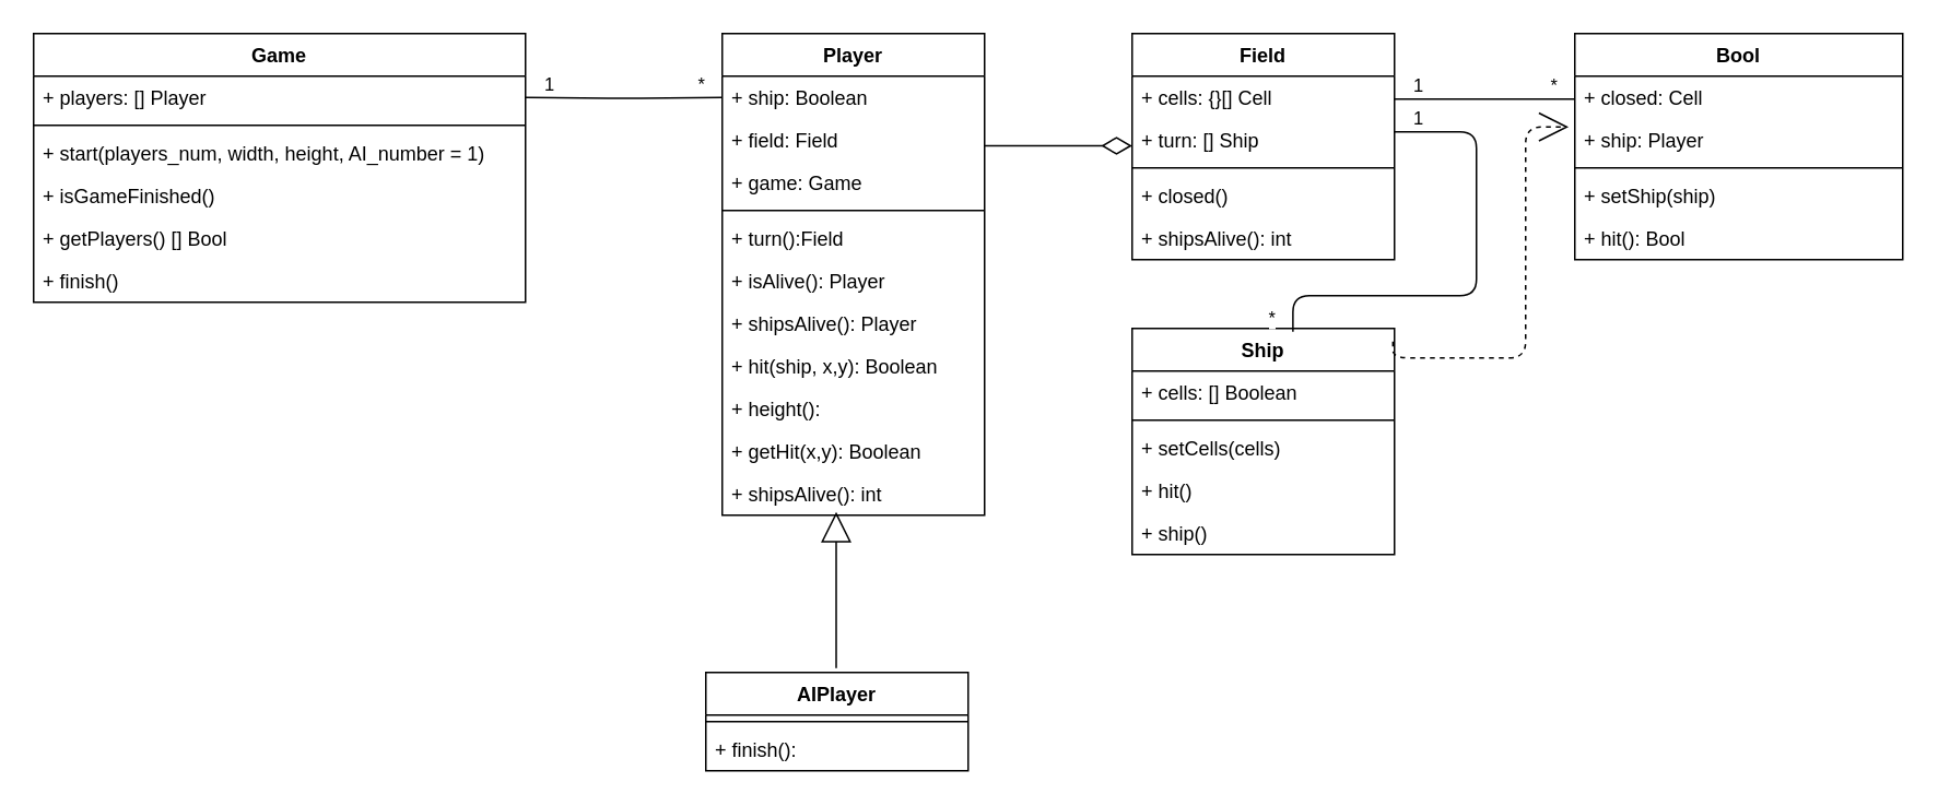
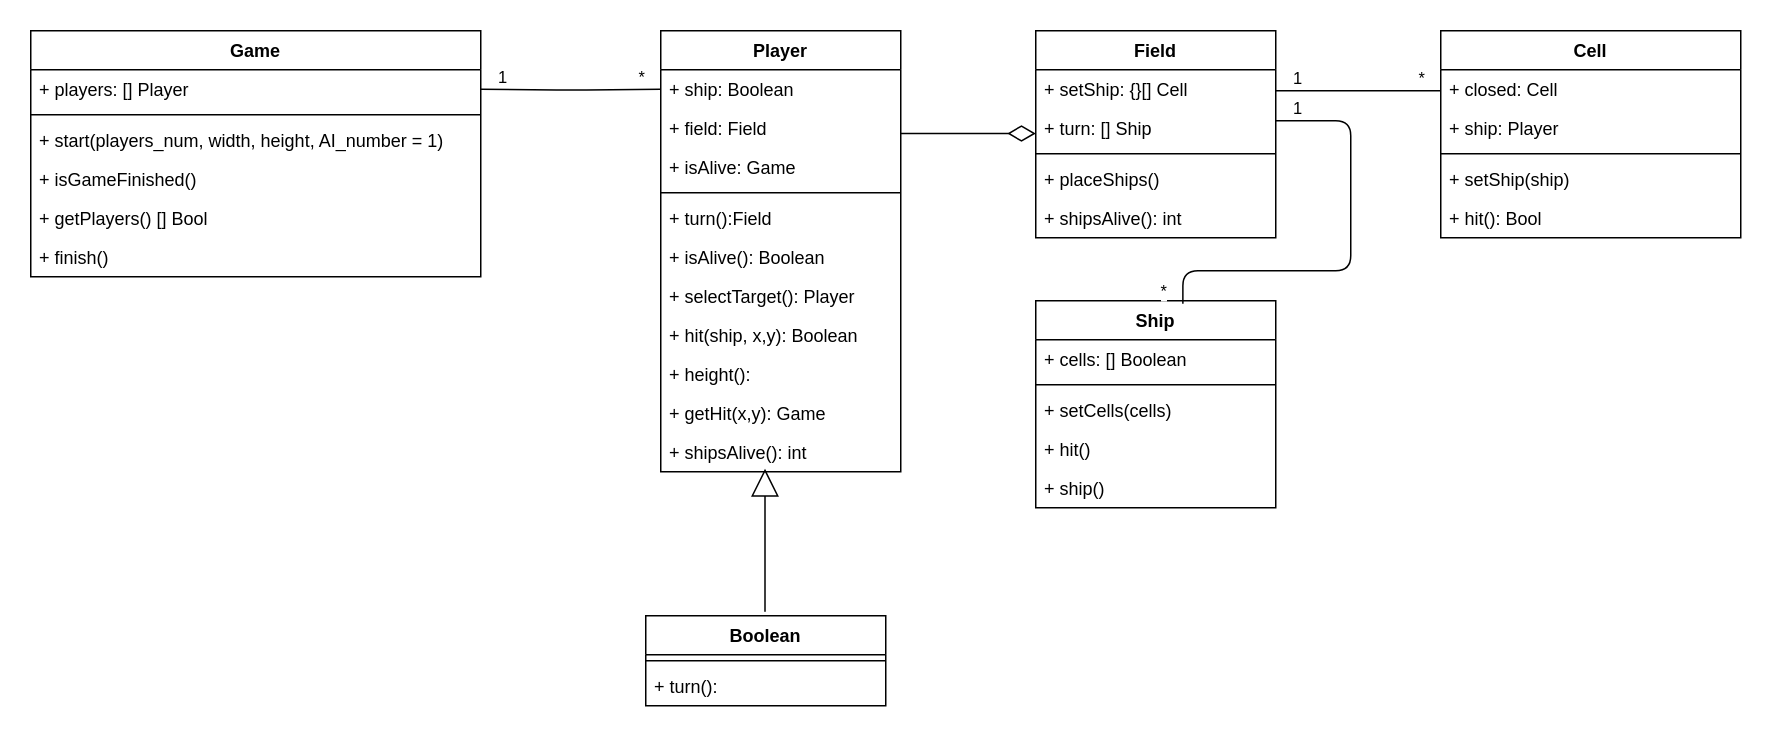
  <mxCell id="0" />
  <mxCell id="1" parent="0" />
  <mxCell id="2" value="Game" style="swimlane;fontStyle=1;align=center;verticalAlign=top;childLayout=stackLayout;horizontal=1;startSize=26;horizontalStack=0;resizeParent=1;resizeParentMax=0;resizeLast=0;collapsible=1;marginBottom=0;" parent="1" vertex="1"><mxGeometry x="20" y="20" width="300" height="164" as="geometry"><mxRectangle x="-130" y="293" width="100" height="26" as="alternateBounds" /></mxGeometry></mxCell>
  <mxCell id="3" value="+ players: [] Player&#10;" style="text;strokeColor=none;fillColor=none;align=left;verticalAlign=top;spacingLeft=4;spacingRight=4;overflow=hidden;rotatable=0;points=[[0,0.5],[1,0.5]];portConstraint=eastwest;" parent="2" vertex="1"><mxGeometry y="26" width="300" height="26" as="geometry" /></mxCell>
  <mxCell id="4" value="" style="line;strokeWidth=1;fillColor=none;align=left;verticalAlign=middle;spacingTop=-1;spacingLeft=3;spacingRight=3;rotatable=0;labelPosition=right;points=[];portConstraint=eastwest;" parent="2" vertex="1"><mxGeometry y="52" width="300" height="8" as="geometry" /></mxCell>
  <mxCell id="5" value="+ start(players_num, width, height, AI_number = 1)" style="text;strokeColor=none;fillColor=none;align=left;verticalAlign=top;spacingLeft=4;spacingRight=4;overflow=hidden;rotatable=0;points=[[0,0.5],[1,0.5]];portConstraint=eastwest;" parent="2" vertex="1"><mxGeometry y="60" width="300" height="26" as="geometry" /></mxCell>
  <mxCell id="6" value="+ isGameFinished()" style="text;strokeColor=none;fillColor=none;align=left;verticalAlign=top;spacingLeft=4;spacingRight=4;overflow=hidden;rotatable=0;points=[[0,0.5],[1,0.5]];portConstraint=eastwest;" parent="2" vertex="1"><mxGeometry y="86" width="300" height="26" as="geometry" /></mxCell>
  <mxCell id="7" value="+ getPlayers() [] Bool" style="text;strokeColor=none;fillColor=none;align=left;verticalAlign=top;spacingLeft=4;spacingRight=4;overflow=hidden;rotatable=0;points=[[0,0.5],[1,0.5]];portConstraint=eastwest;" parent="2" vertex="1"><mxGeometry y="112" width="300" height="26" as="geometry" /></mxCell>
  <mxCell id="8" value="+ finish()" style="text;strokeColor=none;fillColor=none;align=left;verticalAlign=top;spacingLeft=4;spacingRight=4;overflow=hidden;rotatable=0;points=[[0,0.5],[1,0.5]];portConstraint=eastwest;" parent="2" vertex="1"><mxGeometry y="138" width="300" height="26" as="geometry" /></mxCell>
  <mxCell id="9" value="Player" style="swimlane;fontStyle=1;align=center;verticalAlign=top;childLayout=stackLayout;horizontal=1;startSize=26;horizontalStack=0;resizeParent=1;resizeParentMax=0;resizeLast=0;collapsible=1;marginBottom=0;" parent="1" vertex="1"><mxGeometry x="440" y="20" width="160" height="294" as="geometry"><mxRectangle x="-130" y="293" width="100" height="26" as="alternateBounds" /></mxGeometry></mxCell>
  <mxCell id="10" value="+ ship: Boolean&#10;" style="text;strokeColor=none;fillColor=none;align=left;verticalAlign=top;spacingLeft=4;spacingRight=4;overflow=hidden;rotatable=0;points=[[0,0.5],[1,0.5]];portConstraint=eastwest;" parent="9" vertex="1"><mxGeometry y="26" width="160" height="26" as="geometry" /></mxCell>
  <mxCell id="11" value="+ field: Field" style="text;strokeColor=none;fillColor=none;align=left;verticalAlign=top;spacingLeft=4;spacingRight=4;overflow=hidden;rotatable=0;points=[[0,0.5],[1,0.5]];portConstraint=eastwest;" parent="9" vertex="1"><mxGeometry y="52" width="160" height="26" as="geometry" /></mxCell>
- <mxCell id="12" value="+ game: Game" style="text;strokeColor=none;fillColor=none;align=left;verticalAlign=top;spacingLeft=4;spacingRight=4;overflow=hidden;rotatable=0;points=[[0,0.5],[1,0.5]];portConstraint=eastwest;" parent="9" vertex="1"><mxGeometry y="78" width="160" height="26" as="geometry" /></mxCell>
+ <mxCell id="12" value="+ isAlive: Game" style="text;strokeColor=none;fillColor=none;align=left;verticalAlign=top;spacingLeft=4;spacingRight=4;overflow=hidden;rotatable=0;points=[[0,0.5],[1,0.5]];portConstraint=eastwest;" parent="9" vertex="1"><mxGeometry y="78" width="160" height="26" as="geometry" /></mxCell>
  <mxCell id="13" value="" style="line;strokeWidth=1;fillColor=none;align=left;verticalAlign=middle;spacingTop=-1;spacingLeft=3;spacingRight=3;rotatable=0;labelPosition=right;points=[];portConstraint=eastwest;" parent="9" vertex="1"><mxGeometry y="104" width="160" height="8" as="geometry" /></mxCell>
  <mxCell id="14" value="+ turn():Field" style="text;strokeColor=none;fillColor=none;align=left;verticalAlign=top;spacingLeft=4;spacingRight=4;overflow=hidden;rotatable=0;points=[[0,0.5],[1,0.5]];portConstraint=eastwest;" parent="9" vertex="1"><mxGeometry y="112" width="160" height="26" as="geometry" /></mxCell>
- <mxCell id="15" value="+ isAlive(): Player" style="text;strokeColor=none;fillColor=none;align=left;verticalAlign=top;spacingLeft=4;spacingRight=4;overflow=hidden;rotatable=0;points=[[0,0.5],[1,0.5]];portConstraint=eastwest;" parent="9" vertex="1"><mxGeometry y="138" width="160" height="26" as="geometry" /></mxCell>
- <mxCell id="16" value="+ shipsAlive(): Player" style="text;strokeColor=none;fillColor=none;align=left;verticalAlign=top;spacingLeft=4;spacingRight=4;overflow=hidden;rotatable=0;points=[[0,0.5],[1,0.5]];portConstraint=eastwest;" parent="9" vertex="1"><mxGeometry y="164" width="160" height="26" as="geometry" /></mxCell>
+ <mxCell id="15" value="+ isAlive(): Boolean" style="text;strokeColor=none;fillColor=none;align=left;verticalAlign=top;spacingLeft=4;spacingRight=4;overflow=hidden;rotatable=0;points=[[0,0.5],[1,0.5]];portConstraint=eastwest;" parent="9" vertex="1"><mxGeometry y="138" width="160" height="26" as="geometry" /></mxCell>
+ <mxCell id="16" value="+ selectTarget(): Player" style="text;strokeColor=none;fillColor=none;align=left;verticalAlign=top;spacingLeft=4;spacingRight=4;overflow=hidden;rotatable=0;points=[[0,0.5],[1,0.5]];portConstraint=eastwest;" parent="9" vertex="1"><mxGeometry y="164" width="160" height="26" as="geometry" /></mxCell>
  <mxCell id="17" value="+ hit(ship, x,y): Boolean" style="text;strokeColor=none;fillColor=none;align=left;verticalAlign=top;spacingLeft=4;spacingRight=4;overflow=hidden;rotatable=0;points=[[0,0.5],[1,0.5]];portConstraint=eastwest;" parent="9" vertex="1"><mxGeometry y="190" width="160" height="26" as="geometry" /></mxCell>
  <mxCell id="18" value="+ height():" style="text;strokeColor=none;fillColor=none;align=left;verticalAlign=top;spacingLeft=4;spacingRight=4;overflow=hidden;rotatable=0;points=[[0,0.5],[1,0.5]];portConstraint=eastwest;" parent="9" vertex="1"><mxGeometry y="216" width="160" height="26" as="geometry" /></mxCell>
- <mxCell id="19" value="+ getHit(x,y): Boolean" style="text;strokeColor=none;fillColor=none;align=left;verticalAlign=top;spacingLeft=4;spacingRight=4;overflow=hidden;rotatable=0;points=[[0,0.5],[1,0.5]];portConstraint=eastwest;" parent="9" vertex="1"><mxGeometry y="242" width="160" height="26" as="geometry" /></mxCell>
+ <mxCell id="19" value="+ getHit(x,y): Game" style="text;strokeColor=none;fillColor=none;align=left;verticalAlign=top;spacingLeft=4;spacingRight=4;overflow=hidden;rotatable=0;points=[[0,0.5],[1,0.5]];portConstraint=eastwest;" parent="9" vertex="1"><mxGeometry y="242" width="160" height="26" as="geometry" /></mxCell>
  <mxCell id="20" value="+ shipsAlive(): int" style="text;strokeColor=none;fillColor=none;align=left;verticalAlign=top;spacingLeft=4;spacingRight=4;overflow=hidden;rotatable=0;points=[[0,0.5],[1,0.5]];portConstraint=eastwest;" parent="9" vertex="1"><mxGeometry y="268" width="160" height="26" as="geometry" /></mxCell>
  <mxCell id="21" value="" style="endArrow=none;html=1;edgeStyle=orthogonalEdgeStyle;entryX=0;entryY=0.5;entryDx=0;entryDy=0;" parent="1" target="10" edge="1"><mxGeometry relative="1" as="geometry"><mxPoint x="320" y="59" as="sourcePoint" /><mxPoint x="430" y="60" as="targetPoint" /></mxGeometry></mxCell>
  <mxCell id="22" value="1" style="edgeLabel;resizable=0;html=1;align=left;verticalAlign=bottom;" parent="21" connectable="0" vertex="1"><mxGeometry x="-1" relative="1" as="geometry"><mxPoint x="10" as="offset" /></mxGeometry></mxCell>
  <mxCell id="23" value="*" style="edgeLabel;resizable=0;html=1;align=right;verticalAlign=bottom;" parent="21" connectable="0" vertex="1"><mxGeometry x="1" relative="1" as="geometry"><mxPoint x="-10" as="offset" /></mxGeometry></mxCell>
  <mxCell id="24" value="Field" style="swimlane;fontStyle=1;align=center;verticalAlign=top;childLayout=stackLayout;horizontal=1;startSize=26;horizontalStack=0;resizeParent=1;resizeParentMax=0;resizeLast=0;collapsible=1;marginBottom=0;" parent="1" vertex="1"><mxGeometry x="690" y="20" width="160" height="138" as="geometry"><mxRectangle x="-130" y="293" width="100" height="26" as="alternateBounds" /></mxGeometry></mxCell>
- <mxCell id="25" value="+ cells: {}[] Cell&#10;" style="text;strokeColor=none;fillColor=none;align=left;verticalAlign=top;spacingLeft=4;spacingRight=4;overflow=hidden;rotatable=0;points=[[0,0.5],[1,0.5]];portConstraint=eastwest;" parent="24" vertex="1"><mxGeometry y="26" width="160" height="26" as="geometry" /></mxCell>
+ <mxCell id="25" value="+ setShip: {}[] Cell&#10;" style="text;strokeColor=none;fillColor=none;align=left;verticalAlign=top;spacingLeft=4;spacingRight=4;overflow=hidden;rotatable=0;points=[[0,0.5],[1,0.5]];portConstraint=eastwest;" parent="24" vertex="1"><mxGeometry y="26" width="160" height="26" as="geometry" /></mxCell>
  <mxCell id="26" value="+ turn: [] Ship&#10;" style="text;strokeColor=none;fillColor=none;align=left;verticalAlign=top;spacingLeft=4;spacingRight=4;overflow=hidden;rotatable=0;points=[[0,0.5],[1,0.5]];portConstraint=eastwest;" parent="24" vertex="1"><mxGeometry y="52" width="160" height="26" as="geometry" /></mxCell>
  <mxCell id="27" value="" style="line;strokeWidth=1;fillColor=none;align=left;verticalAlign=middle;spacingTop=-1;spacingLeft=3;spacingRight=3;rotatable=0;labelPosition=right;points=[];portConstraint=eastwest;" parent="24" vertex="1"><mxGeometry y="78" width="160" height="8" as="geometry" /></mxCell>
- <mxCell id="28" value="+ closed()" style="text;strokeColor=none;fillColor=none;align=left;verticalAlign=top;spacingLeft=4;spacingRight=4;overflow=hidden;rotatable=0;points=[[0,0.5],[1,0.5]];portConstraint=eastwest;" parent="24" vertex="1"><mxGeometry y="86" width="160" height="26" as="geometry" /></mxCell>
+ <mxCell id="28" value="+ placeShips()" style="text;strokeColor=none;fillColor=none;align=left;verticalAlign=top;spacingLeft=4;spacingRight=4;overflow=hidden;rotatable=0;points=[[0,0.5],[1,0.5]];portConstraint=eastwest;" parent="24" vertex="1"><mxGeometry y="86" width="160" height="26" as="geometry" /></mxCell>
  <mxCell id="29" value="+ shipsAlive(): int" style="text;strokeColor=none;fillColor=none;align=left;verticalAlign=top;spacingLeft=4;spacingRight=4;overflow=hidden;rotatable=0;points=[[0,0.5],[1,0.5]];portConstraint=eastwest;" parent="24" vertex="1"><mxGeometry y="112" width="160" height="26" as="geometry" /></mxCell>
  <mxCell id="30" style="edgeStyle=elbowEdgeStyle;html=1;labelBackgroundColor=none;startFill=0;startSize=8;endArrow=diamondThin;endFill=0;endSize=16;fontFamily=Verdana;fontSize=12;elbow=vertical;" parent="1" edge="1"><mxGeometry relative="1" as="geometry"><mxPoint x="600" y="88.5" as="sourcePoint" /><mxPoint x="690" y="89" as="targetPoint" /><Array as="points"><mxPoint x="630" y="88.5" /></Array></mxGeometry></mxCell>
- <mxCell id="31" value="AIPlayer" style="swimlane;fontStyle=1;align=center;verticalAlign=top;childLayout=stackLayout;horizontal=1;startSize=26;horizontalStack=0;resizeParent=1;resizeParentMax=0;resizeLast=0;collapsible=1;marginBottom=0;" parent="1" vertex="1"><mxGeometry x="430" y="410" width="160" height="60" as="geometry"><mxRectangle x="-130" y="293" width="100" height="26" as="alternateBounds" /></mxGeometry></mxCell>
+ <mxCell id="31" value="Boolean" style="swimlane;fontStyle=1;align=center;verticalAlign=top;childLayout=stackLayout;horizontal=1;startSize=26;horizontalStack=0;resizeParent=1;resizeParentMax=0;resizeLast=0;collapsible=1;marginBottom=0;" parent="1" vertex="1"><mxGeometry x="430" y="410" width="160" height="60" as="geometry"><mxRectangle x="-130" y="293" width="100" height="26" as="alternateBounds" /></mxGeometry></mxCell>
  <mxCell id="32" value="" style="line;strokeWidth=1;fillColor=none;align=left;verticalAlign=middle;spacingTop=-1;spacingLeft=3;spacingRight=3;rotatable=0;labelPosition=right;points=[];portConstraint=eastwest;" parent="31" vertex="1"><mxGeometry y="26" width="160" height="8" as="geometry" /></mxCell>
- <mxCell id="33" value="+ finish(): " style="text;strokeColor=none;fillColor=none;align=left;verticalAlign=top;spacingLeft=4;spacingRight=4;overflow=hidden;rotatable=0;points=[[0,0.5],[1,0.5]];portConstraint=eastwest;" parent="31" vertex="1"><mxGeometry y="34" width="160" height="26" as="geometry" /></mxCell>
+ <mxCell id="33" value="+ turn(): " style="text;strokeColor=none;fillColor=none;align=left;verticalAlign=top;spacingLeft=4;spacingRight=4;overflow=hidden;rotatable=0;points=[[0,0.5],[1,0.5]];portConstraint=eastwest;" parent="31" vertex="1"><mxGeometry y="34" width="160" height="26" as="geometry" /></mxCell>
  <mxCell id="34" style="edgeStyle=orthogonalEdgeStyle;html=1;labelBackgroundColor=none;startFill=0;startSize=8;endArrow=block;endFill=0;endSize=16;fontFamily=Verdana;fontSize=12;" parent="1" edge="1"><mxGeometry relative="1" as="geometry"><Array as="points"><mxPoint x="509.5" y="412" /></Array><mxPoint x="509.5" y="392" as="sourcePoint" /><mxPoint x="509.5" y="312" as="targetPoint" /></mxGeometry></mxCell>
- <mxCell id="35" value="Bool" style="swimlane;fontStyle=1;align=center;verticalAlign=top;childLayout=stackLayout;horizontal=1;startSize=26;horizontalStack=0;resizeParent=1;resizeParentMax=0;resizeLast=0;collapsible=1;marginBottom=0;" parent="1" vertex="1"><mxGeometry x="960" y="20" width="200" height="138" as="geometry"><mxRectangle x="-130" y="293" width="100" height="26" as="alternateBounds" /></mxGeometry></mxCell>
+ <mxCell id="35" value="Cell" style="swimlane;fontStyle=1;align=center;verticalAlign=top;childLayout=stackLayout;horizontal=1;startSize=26;horizontalStack=0;resizeParent=1;resizeParentMax=0;resizeLast=0;collapsible=1;marginBottom=0;" parent="1" vertex="1"><mxGeometry x="960" y="20" width="200" height="138" as="geometry"><mxRectangle x="-130" y="293" width="100" height="26" as="alternateBounds" /></mxGeometry></mxCell>
  <mxCell id="36" value="+ closed: Cell&#10;" style="text;strokeColor=none;fillColor=none;align=left;verticalAlign=top;spacingLeft=4;spacingRight=4;overflow=hidden;rotatable=0;points=[[0,0.5],[1,0.5]];portConstraint=eastwest;" parent="35" vertex="1"><mxGeometry y="26" width="200" height="26" as="geometry" /></mxCell>
  <mxCell id="37" value="+ ship: Player&#10;" style="text;strokeColor=none;fillColor=none;align=left;verticalAlign=top;spacingLeft=4;spacingRight=4;overflow=hidden;rotatable=0;points=[[0,0.5],[1,0.5]];portConstraint=eastwest;" parent="35" vertex="1"><mxGeometry y="52" width="200" height="26" as="geometry" /></mxCell>
  <mxCell id="38" value="" style="line;strokeWidth=1;fillColor=none;align=left;verticalAlign=middle;spacingTop=-1;spacingLeft=3;spacingRight=3;rotatable=0;labelPosition=right;points=[];portConstraint=eastwest;" parent="35" vertex="1"><mxGeometry y="78" width="200" height="8" as="geometry" /></mxCell>
  <mxCell id="39" value="+ setShip(ship)" style="text;strokeColor=none;fillColor=none;align=left;verticalAlign=top;spacingLeft=4;spacingRight=4;overflow=hidden;rotatable=0;points=[[0,0.5],[1,0.5]];portConstraint=eastwest;" parent="35" vertex="1"><mxGeometry y="86" width="200" height="26" as="geometry" /></mxCell>
  <mxCell id="40" value="+ hit(): Bool" style="text;strokeColor=none;fillColor=none;align=left;verticalAlign=top;spacingLeft=4;spacingRight=4;overflow=hidden;rotatable=0;points=[[0,0.5],[1,0.5]];portConstraint=eastwest;" parent="35" vertex="1"><mxGeometry y="112" width="200" height="26" as="geometry" /></mxCell>
  <mxCell id="41" value="Ship" style="swimlane;fontStyle=1;align=center;verticalAlign=top;childLayout=stackLayout;horizontal=1;startSize=26;horizontalStack=0;resizeParent=1;resizeParentMax=0;resizeLast=0;collapsible=1;marginBottom=0;" parent="1" vertex="1"><mxGeometry x="690" y="200" width="160" height="138" as="geometry"><mxRectangle x="-130" y="293" width="100" height="26" as="alternateBounds" /></mxGeometry></mxCell>
  <mxCell id="42" value="+ cells: [] Boolean&#10;" style="text;strokeColor=none;fillColor=none;align=left;verticalAlign=top;spacingLeft=4;spacingRight=4;overflow=hidden;rotatable=0;points=[[0,0.5],[1,0.5]];portConstraint=eastwest;" parent="41" vertex="1"><mxGeometry y="26" width="160" height="26" as="geometry" /></mxCell>
  <mxCell id="43" value="" style="line;strokeWidth=1;fillColor=none;align=left;verticalAlign=middle;spacingTop=-1;spacingLeft=3;spacingRight=3;rotatable=0;labelPosition=right;points=[];portConstraint=eastwest;" parent="41" vertex="1"><mxGeometry y="52" width="160" height="8" as="geometry" /></mxCell>
  <mxCell id="44" value="+ setCells(cells)" style="text;strokeColor=none;fillColor=none;align=left;verticalAlign=top;spacingLeft=4;spacingRight=4;overflow=hidden;rotatable=0;points=[[0,0.5],[1,0.5]];portConstraint=eastwest;" parent="41" vertex="1"><mxGeometry y="60" width="160" height="26" as="geometry" /></mxCell>
  <mxCell id="45" value="+ hit()" style="text;strokeColor=none;fillColor=none;align=left;verticalAlign=top;spacingLeft=4;spacingRight=4;overflow=hidden;rotatable=0;points=[[0,0.5],[1,0.5]];portConstraint=eastwest;" parent="41" vertex="1"><mxGeometry y="86" width="160" height="26" as="geometry" /></mxCell>
  <mxCell id="46" value="+ ship()" style="text;strokeColor=none;fillColor=none;align=left;verticalAlign=top;spacingLeft=4;spacingRight=4;overflow=hidden;rotatable=0;points=[[0,0.5],[1,0.5]];portConstraint=eastwest;" parent="41" vertex="1"><mxGeometry y="112" width="160" height="26" as="geometry" /></mxCell>
  <mxCell id="47" value="" style="endArrow=none;html=1;edgeStyle=orthogonalEdgeStyle;" parent="1" edge="1"><mxGeometry relative="1" as="geometry"><mxPoint x="850" y="60" as="sourcePoint" /><mxPoint x="960" y="60" as="targetPoint" /></mxGeometry></mxCell>
  <mxCell id="48" value="1" style="edgeLabel;resizable=0;html=1;align=left;verticalAlign=bottom;" parent="47" connectable="0" vertex="1"><mxGeometry x="-1" relative="1" as="geometry"><mxPoint x="10" as="offset" /></mxGeometry></mxCell>
  <mxCell id="49" value="*" style="edgeLabel;resizable=0;html=1;align=right;verticalAlign=bottom;" parent="47" connectable="0" vertex="1"><mxGeometry x="1" relative="1" as="geometry"><mxPoint x="-10" as="offset" /></mxGeometry></mxCell>
  <mxCell id="50" value="" style="endArrow=none;html=1;edgeStyle=orthogonalEdgeStyle;entryX=0.613;entryY=0.014;entryDx=0;entryDy=0;entryPerimeter=0;" parent="1" target="41" edge="1"><mxGeometry relative="1" as="geometry"><mxPoint x="850" y="80" as="sourcePoint" /><mxPoint x="1060" y="267" as="targetPoint" /><Array as="points"><mxPoint x="900" y="80" /><mxPoint x="900" y="180" /><mxPoint x="788" y="180" /></Array></mxGeometry></mxCell>
  <mxCell id="51" value="1" style="edgeLabel;resizable=0;html=1;align=left;verticalAlign=bottom;" parent="50" connectable="0" vertex="1"><mxGeometry x="-1" relative="1" as="geometry"><mxPoint x="10" as="offset" /></mxGeometry></mxCell>
  <mxCell id="52" value="*" style="edgeLabel;resizable=0;html=1;align=right;verticalAlign=bottom;" parent="50" connectable="0" vertex="1"><mxGeometry x="1" relative="1" as="geometry"><mxPoint x="-10" as="offset" /></mxGeometry></mxCell>
- <mxCell id="53" style="edgeStyle=orthogonalEdgeStyle;html=1;labelBackgroundColor=none;startFill=0;startSize=8;endArrow=open;endFill=0;endSize=16;fontFamily=Verdana;fontSize=12;dashed=1;exitX=0.994;exitY=0.058;exitDx=0;exitDy=0;exitPerimeter=0;entryX=-0.019;entryY=0.192;entryDx=0;entryDy=0;entryPerimeter=0;" parent="1" source="41" target="37" edge="1"><mxGeometry relative="1" as="geometry"><Array as="points"><mxPoint x="849" y="218" /><mxPoint x="930" y="218" /><mxPoint x="930" y="77" /></Array><mxPoint x="940" y="218" as="sourcePoint" /><mxPoint x="1000" y="180" as="targetPoint" /></mxGeometry></mxCell>
